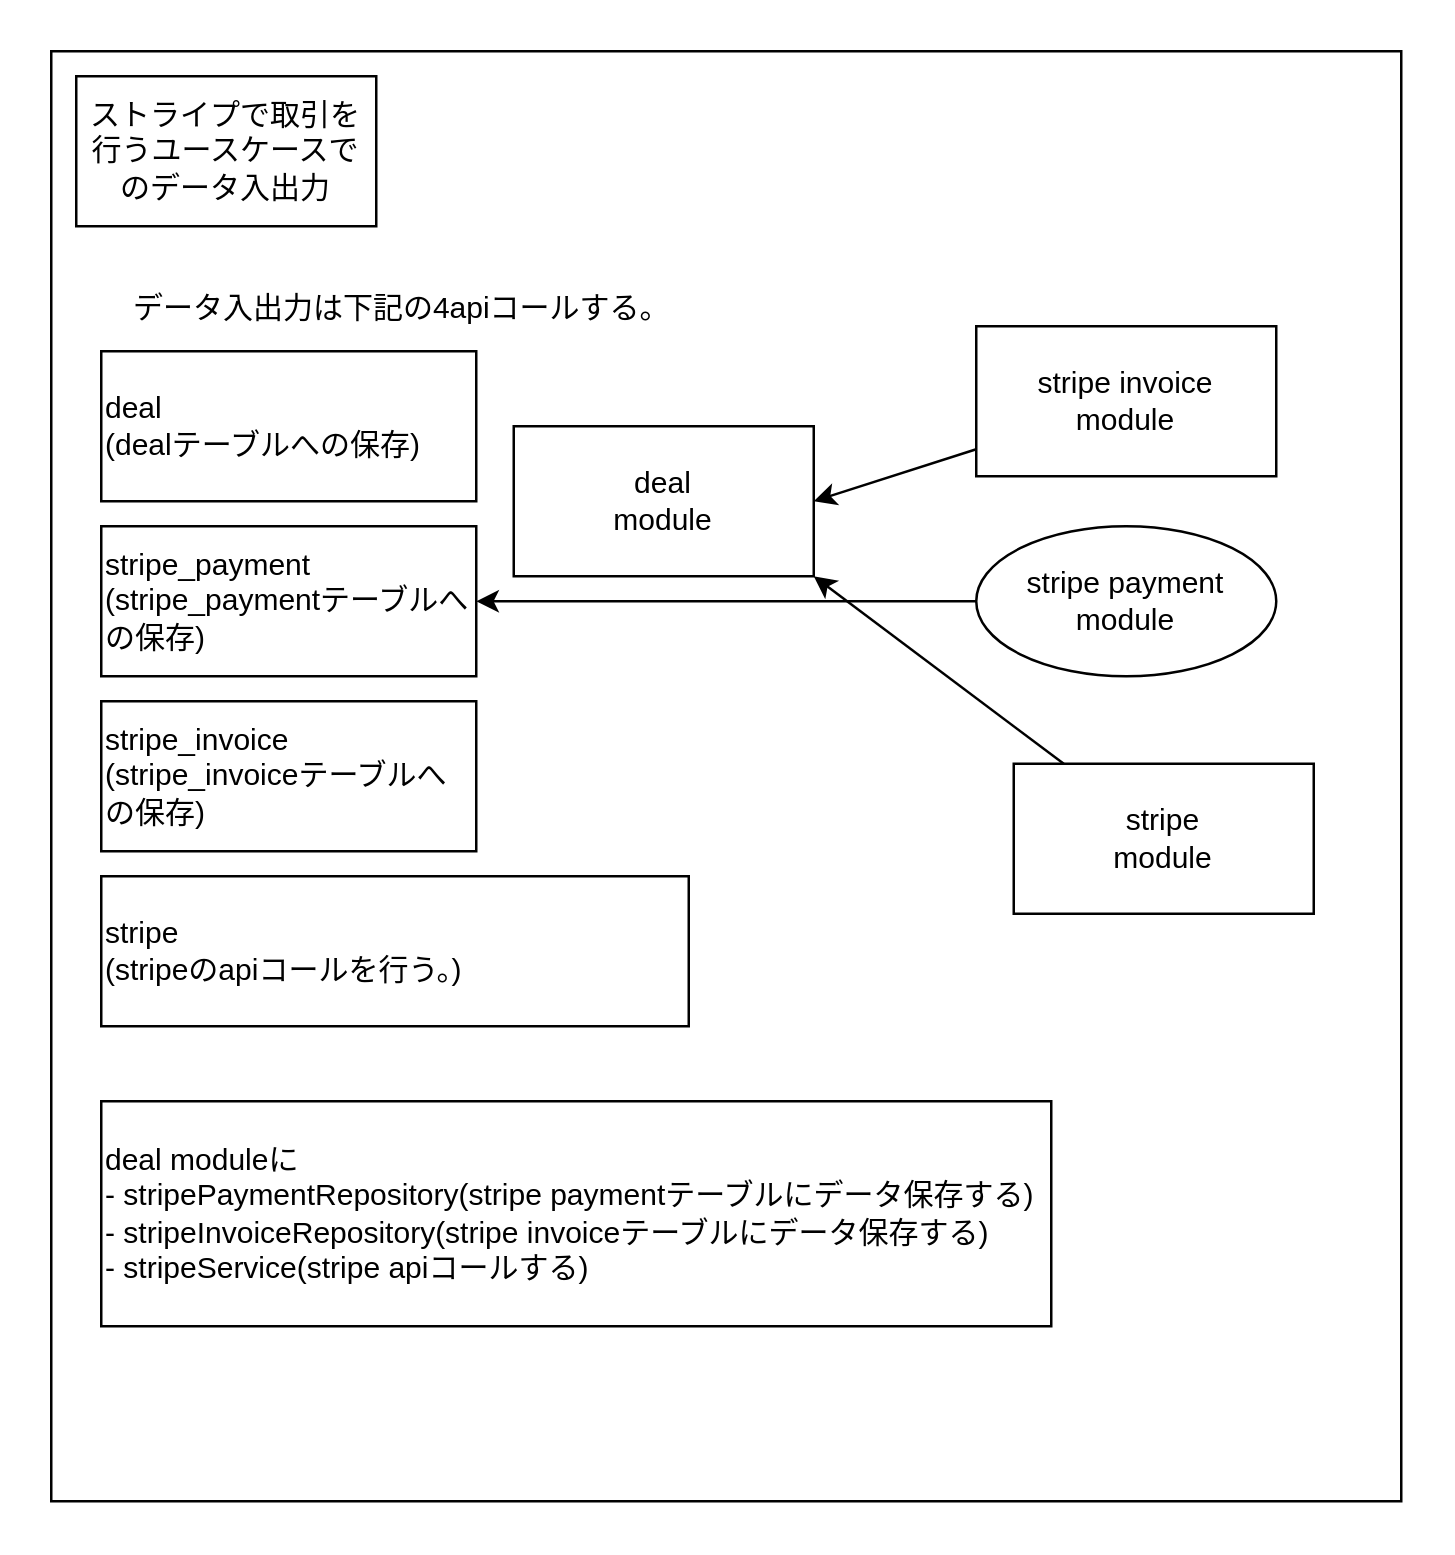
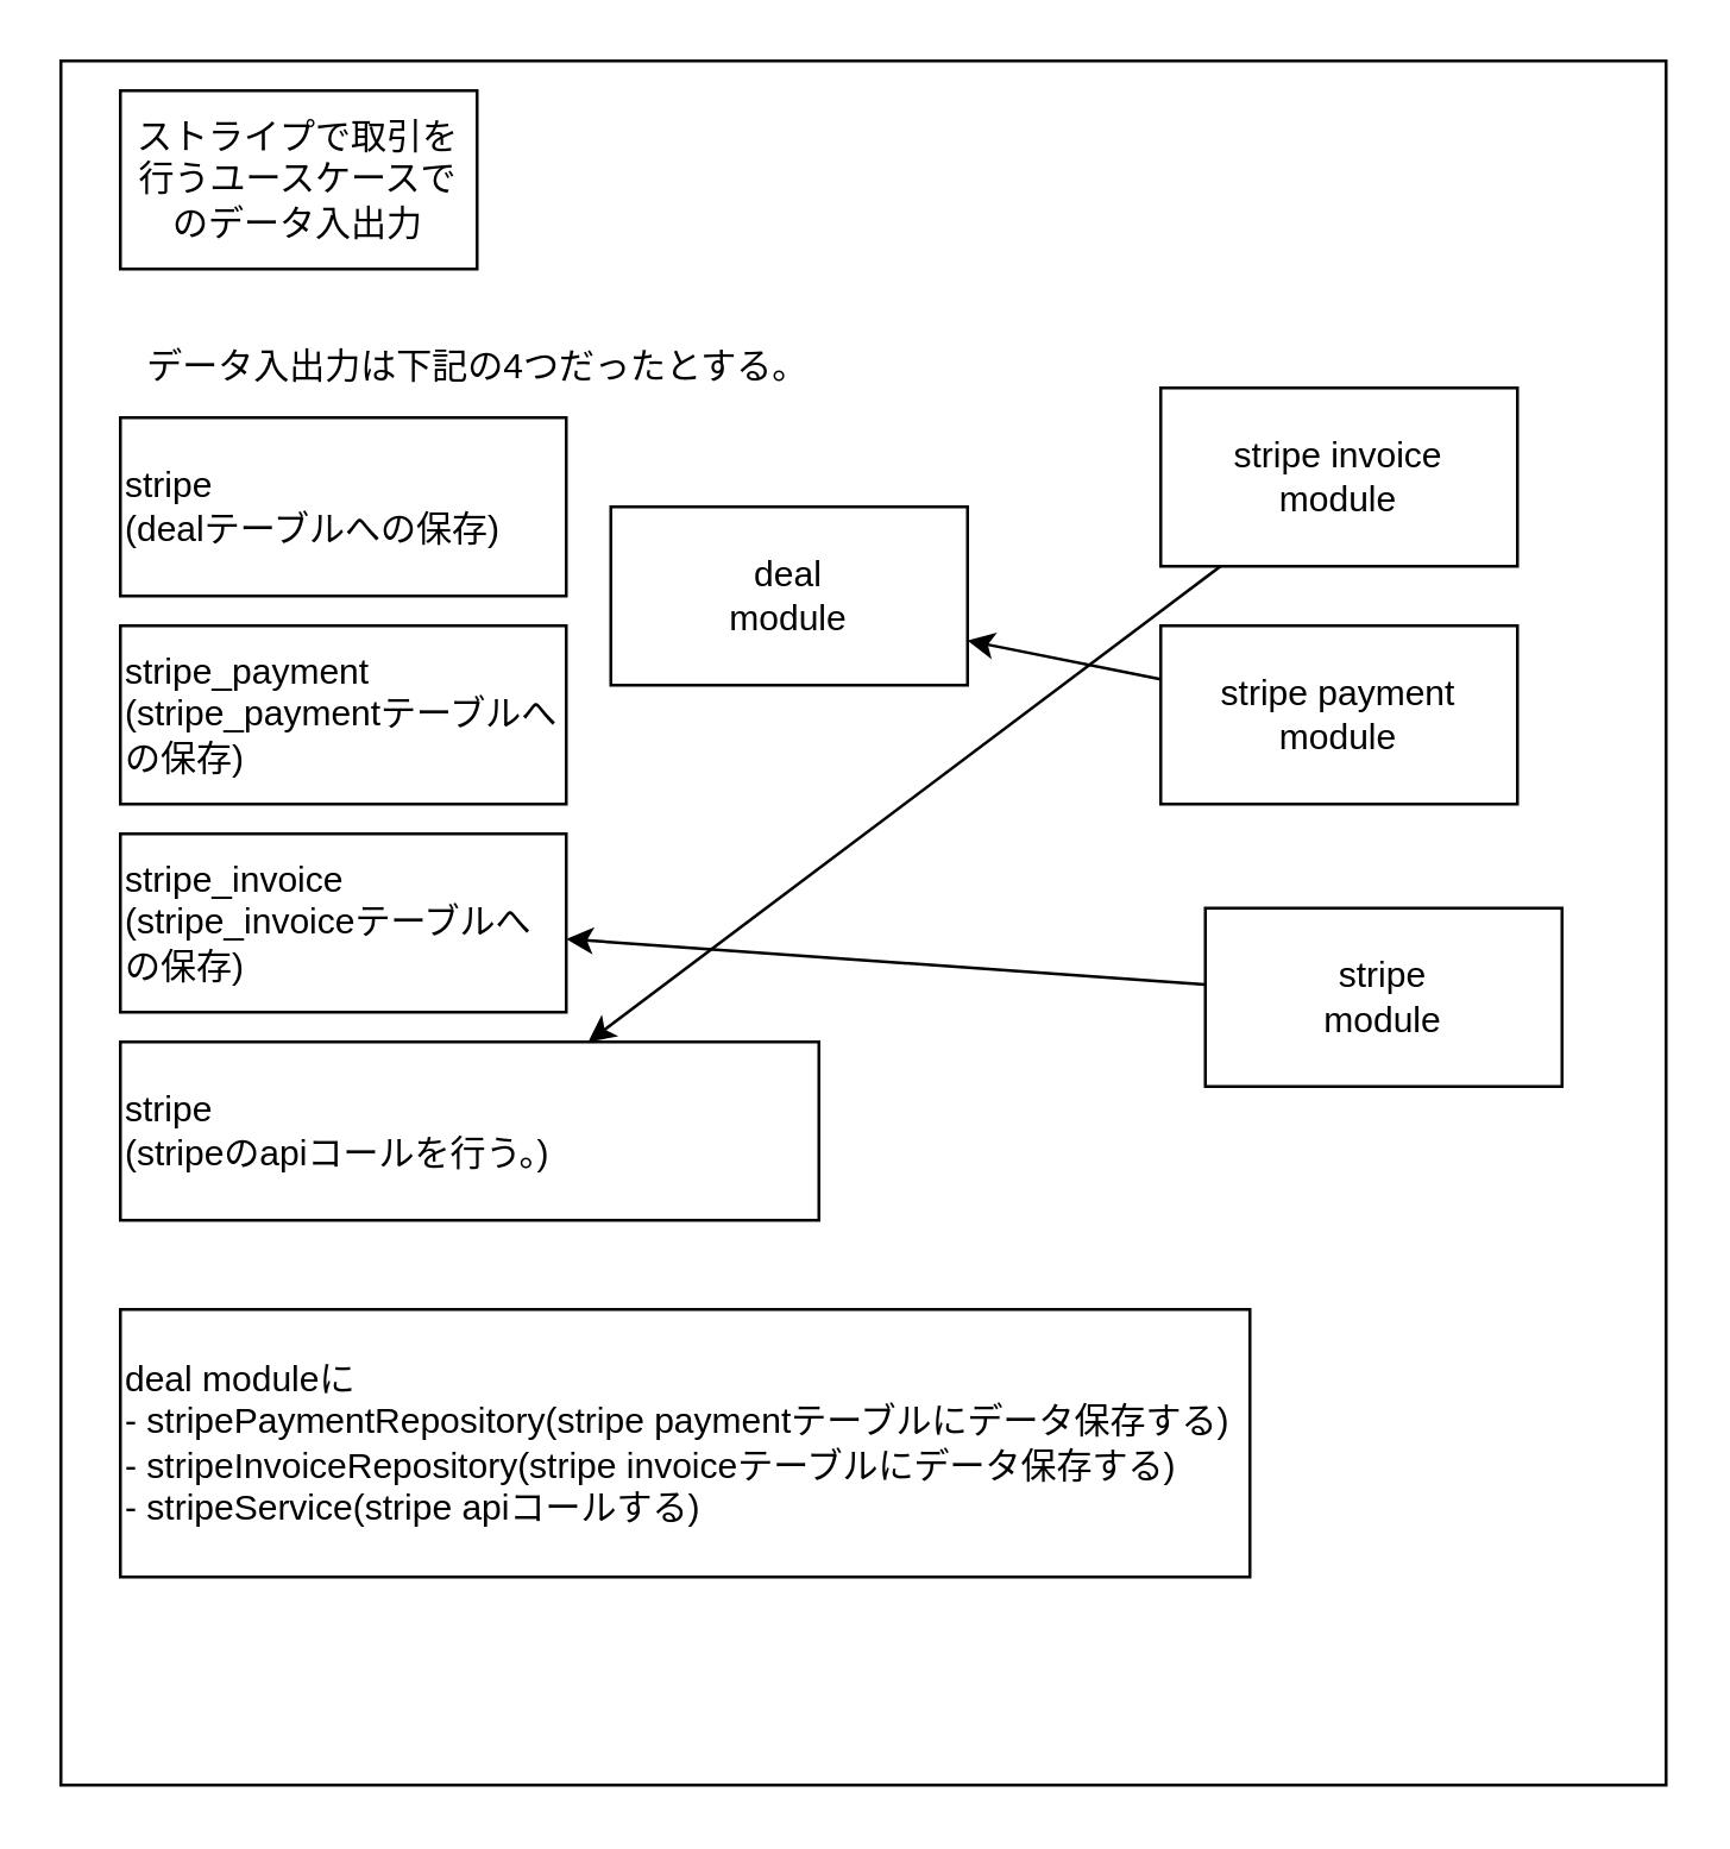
  <mxCell id="0" />
  <mxCell id="1" parent="0" />
  <mxCell id="2" value="" style="whiteSpace=wrap;html=1;" vertex="1" parent="1"><mxGeometry x="20" y="20" width="540" height="580" as="geometry" /></mxCell>
- <mxCell id="3" value="ストライプで取引を行うユースケースでのデータ入出力" style="whiteSpace=wrap;html=1;" vertex="1" parent="1"><mxGeometry x="30" y="30" width="120" height="60" as="geometry" /></mxCell>
- <mxCell id="4" value="deal&lt;br&gt;(dealテーブルへの保存)" style="whiteSpace=wrap;html=1;align=left;" vertex="1" parent="1"><mxGeometry x="40" y="140" width="150" height="60" as="geometry" /></mxCell>
+ <mxCell id="3" value="ストライプで取引を行うユースケースでのデータ入出力" style="whiteSpace=wrap;html=1;" vertex="1" parent="1"><mxGeometry x="40" y="30" width="120" height="60" as="geometry" /></mxCell>
+ <mxCell id="4" value="stripe&lt;br&gt;(dealテーブルへの保存)" style="whiteSpace=wrap;html=1;align=left;" vertex="1" parent="1"><mxGeometry x="40" y="140" width="150" height="60" as="geometry" /></mxCell>
  <mxCell id="5" value="stripe_payment&lt;br&gt;(stripe_paymentテーブルへの保存)" style="whiteSpace=wrap;html=1;align=left;" vertex="1" parent="1"><mxGeometry x="40" y="210" width="150" height="60" as="geometry" /></mxCell>
  <mxCell id="6" value="stripe_invoice&lt;br&gt;(stripe_invoiceテーブルへの保存)" style="whiteSpace=wrap;html=1;align=left;" vertex="1" parent="1"><mxGeometry x="40" y="280" width="150" height="60" as="geometry" /></mxCell>
- <mxCell id="7" value="&lt;br&gt;データ入出力は下記の4apiコールする。" style="text;html=1;align=center;verticalAlign=middle;resizable=0;points=[];autosize=1;strokeColor=none;fillColor=none;" vertex="1" parent="1"><mxGeometry x="40" y="100" width="240" height="30" as="geometry" /></mxCell>
+ <mxCell id="7" value="&lt;br&gt;データ入出力は下記の4つだったとする。" style="text;html=1;align=center;verticalAlign=middle;resizable=0;points=[];autosize=1;strokeColor=none;fillColor=none;" vertex="1" parent="1"><mxGeometry x="40" y="100" width="240" height="30" as="geometry" /></mxCell>
  <mxCell id="8" value="stripe&lt;br&gt;(stripeのapiコールを行う。)" style="whiteSpace=wrap;html=1;align=left;" vertex="1" parent="1"><mxGeometry x="40" y="350" width="235" height="60" as="geometry" /></mxCell>
  <mxCell id="9" value="deal moduleに&lt;br&gt;- stripePaymentRepository(stripe paymentテーブルにデータ保存する)&lt;br&gt;- stripeInvoiceRepository(stripe invoiceテーブルにデータ保存する)&lt;br&gt;- stripeService(stripe apiコールする)" style="whiteSpace=wrap;html=1;align=left;" vertex="1" parent="1"><mxGeometry x="40" y="440" width="380" height="90" as="geometry" /></mxCell>
  <mxCell id="10" value="deal&lt;br&gt;module" style="whiteSpace=wrap;html=1;" vertex="1" parent="1"><mxGeometry x="205" y="170" width="120" height="60" as="geometry" /></mxCell>
- <mxCell id="11" style="edgeStyle=none;html=1;entryX=1;entryY=0.5;entryDx=0;entryDy=0;" edge="1" parent="1" source="12" target="10"><mxGeometry relative="1" as="geometry" /></mxCell>
+ <mxCell id="11" style="edgeStyle=none;html=1;" edge="1" parent="1" source="12" target="8"><mxGeometry relative="1" as="geometry" /></mxCell>
  <mxCell id="12" value="stripe invoice&lt;br&gt;module" style="whiteSpace=wrap;html=1;" vertex="1" parent="1"><mxGeometry x="390" y="130" width="120" height="60" as="geometry" /></mxCell>
- <mxCell id="13" style="edgeStyle=none;html=1;" edge="1" parent="1" source="14" target="5"><mxGeometry relative="1" as="geometry" /></mxCell>
- <mxCell id="14" value="stripe payment&lt;br&gt;module" style="ellipse;whiteSpace=wrap;html=1;" vertex="1" parent="1"><mxGeometry x="390" y="210" width="120" height="60" as="geometry" /></mxCell>
- <mxCell id="15" style="edgeStyle=none;html=1;entryX=1;entryY=1;entryDx=0;entryDy=0;" edge="1" parent="1" source="16" target="10"><mxGeometry relative="1" as="geometry" /></mxCell>
+ <mxCell id="13" style="edgeStyle=none;html=1;entryX=1;entryY=0.75;entryDx=0;entryDy=0;" edge="1" parent="1" source="14" target="10"><mxGeometry relative="1" as="geometry" /></mxCell>
+ <mxCell id="14" value="stripe payment&lt;br&gt;module" style="whiteSpace=wrap;html=1;" vertex="1" parent="1"><mxGeometry x="390" y="210" width="120" height="60" as="geometry" /></mxCell>
+ <mxCell id="15" style="edgeStyle=none;html=1;" edge="1" parent="1" source="16" target="6"><mxGeometry relative="1" as="geometry" /></mxCell>
  <mxCell id="16" value="stripe&lt;br&gt;module" style="whiteSpace=wrap;html=1;" vertex="1" parent="1"><mxGeometry x="405" y="305" width="120" height="60" as="geometry" /></mxCell>
